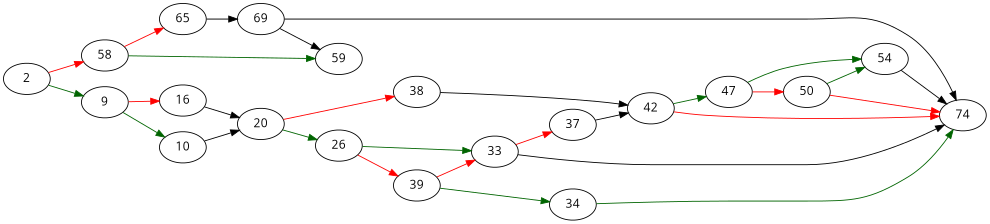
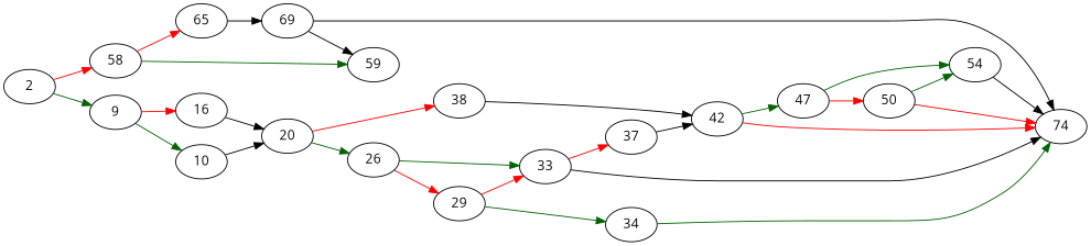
  strict digraph {
    fontname="Open Sans"
    rankdir=LR
    node [fontname="Open Sans"]
    edge [color=darkgreen cond=true fontname="Open Sans"]
    2 [entry=true]
    9
    58
    10
    16
    59
    65
    20
    69
    26
    38
    33
-   29 [label=39]
+   29
    42
    74
    37
    34
    47
    54
    50
    2 -> 9
    2 -> 58 [color=red cond=false]
    9 -> 10
    9 -> 16 [color=red cond=false]
    58 -> 59
    58 -> 65 [color=red cond=false]
    10 -> 20 [color="" cond=""]
    16 -> 20 [color="" cond=""]
    65 -> 69 [color="" cond=""]
    20 -> 26
    20 -> 38 [color=red cond=false]
    69 -> 59 [color="" cond=""]
    69 -> 74 [color="" cond=""]
    26 -> 33
    26 -> 29 [color=red cond=false]
    38 -> 42 [color="" cond=""]
    33 -> 74 [color="" cond=""]
    33 -> 37 [color=red cond=false]
    29 -> 33 [color=red cond=false]
    29 -> 34
    42 -> 74 [color=red cond=false]
    42 -> 47
    37 -> 42 [color="" cond=""]
    34 -> 74
    47 -> 54
    47 -> 50 [color=red cond=false]
    54 -> 74 [color="" cond=""]
    50 -> 74 [color=red cond=false]
    50 -> 54
  }
